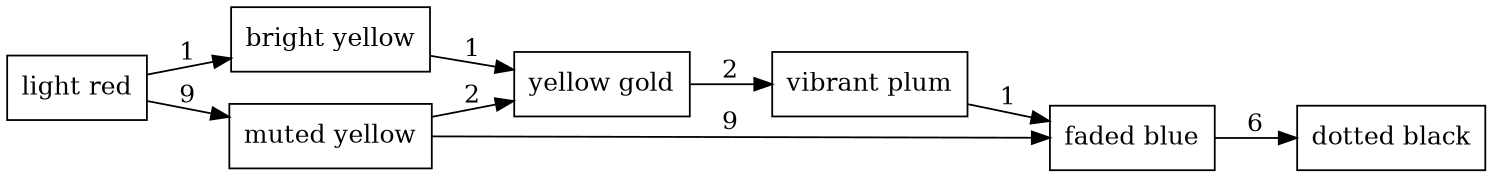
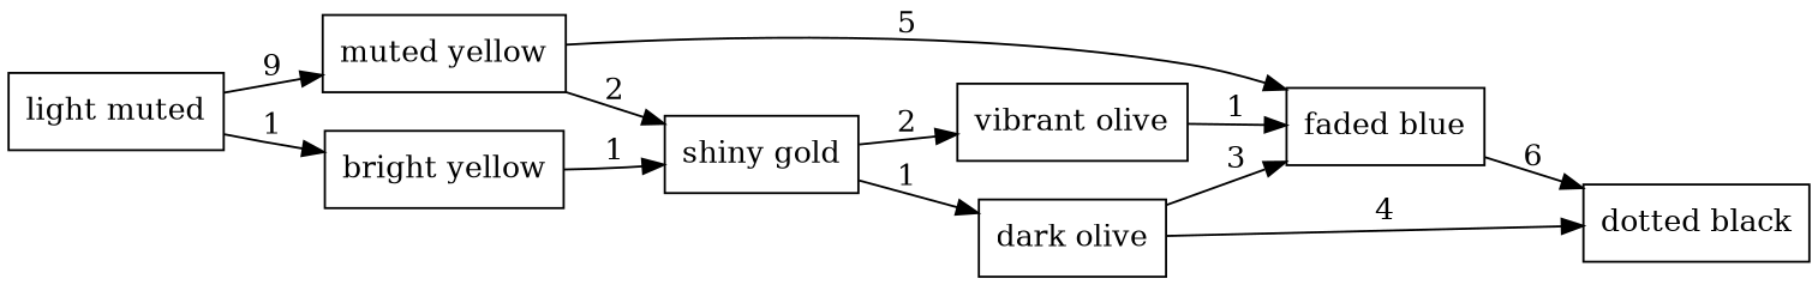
  digraph {
    rankdir=LR
    node [shape=box]
    n1 [label="bright yellow"]
-   "light red"
+   "light red" [label="light muted"]
    "muted yellow"
-   "shiny gold" [label="yellow gold"]
+   "shiny gold"
    "faded blue"
-   "vibrant plum"
+   "dark olive"
+   "vibrant plum" [label="vibrant olive"]
    "dotted black"
    n1 -> "shiny gold" [label=1]
    "light red" -> n1 [label=1]
    "light red" -> "muted yellow" [label=9]
    "muted yellow" -> "shiny gold" [label=2]
-   "muted yellow" -> "faded blue" [label=9]
+   "muted yellow" -> "faded blue" [label=5]
+   "shiny gold" -> "dark olive" [label=1]
    "shiny gold" -> "vibrant plum" [label=2]
    "faded blue" -> "dotted black" [label=6]
+   "dark olive" -> "faded blue" [label=3]
+   "dark olive" -> "dotted black" [label=4]
    "vibrant plum" -> "faded blue" [label=1]
  }
